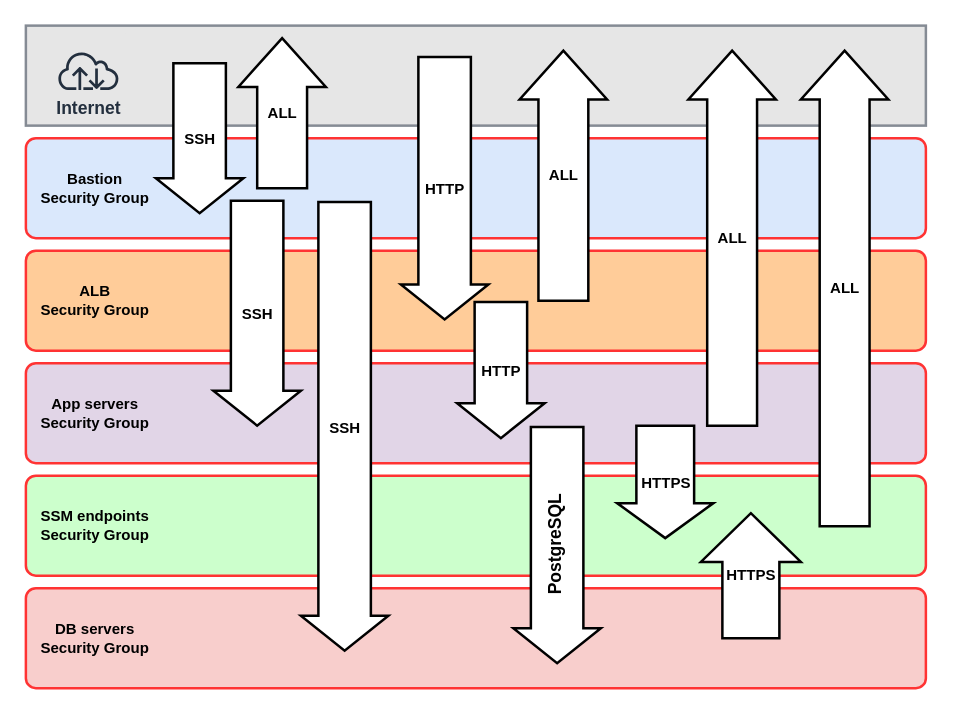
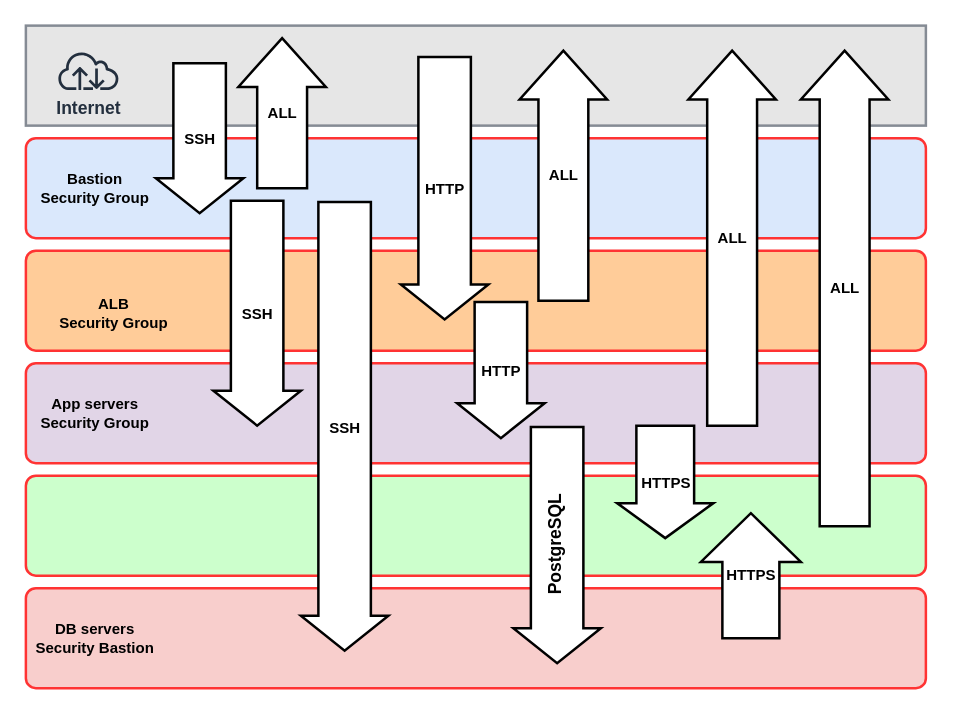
  <mxCell id="0" />
  <mxCell id="1" parent="0" />
  <mxCell id="2" value="" style="rounded=1;arcSize=10;strokeColor=#FF3333;fillColor=#dae8fc;strokeWidth=2;fontStyle=1" parent="1" vertex="1"><mxGeometry x="20" y="110" width="720" height="80" as="geometry" /></mxCell>
  <mxCell id="3" value="&lt;span&gt;&lt;font&gt;Bastion&lt;br&gt;Security Group&lt;br&gt;&lt;/font&gt;&lt;/span&gt;" style="text;html=1;align=center;verticalAlign=middle;resizable=0;points=[];autosize=1;strokeColor=none;fillColor=none;fontStyle=1;fontColor=#000000;" parent="1" vertex="1"><mxGeometry x="20" y="130" width="110" height="40" as="geometry" /></mxCell>
  <mxCell id="4" value="" style="rounded=1;arcSize=10;strokeColor=#FF3333;fillColor=#FFCC99;gradientColor=none;strokeWidth=2;fontStyle=1" parent="1" vertex="1"><mxGeometry x="20" y="200" width="720" height="80" as="geometry" /></mxCell>
- <mxCell id="5" value="&lt;span&gt;&lt;font&gt;ALB&lt;br&gt;Security Group&lt;br&gt;&lt;/font&gt;&lt;/span&gt;" style="text;html=1;align=center;verticalAlign=middle;resizable=0;points=[];autosize=1;strokeColor=none;fillColor=none;fontStyle=1;fontColor=#000000;" parent="1" vertex="1"><mxGeometry x="20" y="220" width="110" height="40" as="geometry" /></mxCell>
+ <mxCell id="5" value="&lt;span&gt;&lt;font&gt;ALB&lt;br&gt;Security Group&lt;br&gt;&lt;/font&gt;&lt;/span&gt;" style="text;html=1;align=center;verticalAlign=middle;resizable=0;points=[];autosize=1;strokeColor=none;fillColor=none;fontStyle=1;fontColor=#000000;" parent="1" vertex="1"><mxGeometry x="35" y="230" width="110" height="40" as="geometry" /></mxCell>
  <mxCell id="6" value="" style="rounded=1;arcSize=10;strokeColor=#FF3333;fillColor=#e1d5e7;strokeWidth=2;fontStyle=1" parent="1" vertex="1"><mxGeometry x="20" y="290" width="720" height="80" as="geometry" /></mxCell>
  <mxCell id="7" value="&lt;span&gt;&lt;font&gt;App servers&lt;br&gt;Security Group&lt;br&gt;&lt;/font&gt;&lt;/span&gt;" style="text;html=1;align=center;verticalAlign=middle;resizable=0;points=[];autosize=1;strokeColor=none;fillColor=none;fontStyle=1;fontColor=#000000;" parent="1" vertex="1"><mxGeometry x="20" y="310" width="110" height="40" as="geometry" /></mxCell>
  <mxCell id="8" value="" style="outlineConnect=0;gradientColor=none;html=1;whiteSpace=wrap;fontSize=12;fontStyle=1;strokeColor=#858B94;fillColor=#E6E6E6;verticalAlign=top;align=center;fontColor=#858B94;spacingTop=3;strokeWidth=2;" parent="1" vertex="1"><mxGeometry x="20" y="20" width="720" height="80" as="geometry" /></mxCell>
  <mxCell id="9" value="Internet" style="sketch=0;outlineConnect=0;fontColor=#232F3E;gradientColor=none;strokeColor=#232F3E;fillColor=#E6E6E6;dashed=0;verticalLabelPosition=bottom;verticalAlign=top;align=center;html=1;fontSize=14;fontStyle=1;aspect=fixed;shape=mxgraph.aws4.resourceIcon;resIcon=mxgraph.aws4.internet;spacingTop=-15;" parent="1" vertex="1"><mxGeometry x="40" y="26" width="60" height="60" as="geometry" /></mxCell>
  <mxCell id="10" value="&lt;span&gt;&lt;font color=&quot;#000000&quot; style=&quot;font-size: 12px;&quot;&gt;SSH&lt;/font&gt;&lt;/span&gt;" style="html=1;shadow=0;dashed=0;align=center;verticalAlign=middle;shape=mxgraph.arrows2.arrow;dy=0.4;dx=28;direction=south;notch=0;strokeWidth=2;fontSize=14;fontColor=#ff0000;fontStyle=1" parent="1" vertex="1"><mxGeometry x="124" y="50" width="70" height="120" as="geometry" /></mxCell>
  <mxCell id="11" value="&lt;span&gt;&lt;font color=&quot;#000000&quot; style=&quot;font-size: 12px;&quot;&gt;HTTP&lt;/font&gt;&lt;/span&gt;" style="html=1;shadow=0;dashed=0;align=center;verticalAlign=middle;shape=mxgraph.arrows2.arrow;dy=0.4;dx=28;direction=south;notch=0;strokeWidth=2;fontSize=14;fontColor=#ff0000;fontStyle=1" parent="1" vertex="1"><mxGeometry x="320" y="45" width="70" height="210" as="geometry" /></mxCell>
  <mxCell id="12" value="&lt;span&gt;&lt;font color=&quot;#000000&quot; style=&quot;font-size: 12px;&quot;&gt;HTTP&lt;/font&gt;&lt;/span&gt;" style="html=1;shadow=0;dashed=0;align=center;verticalAlign=middle;shape=mxgraph.arrows2.arrow;dy=0.4;dx=28;direction=south;notch=0;strokeWidth=2;fontSize=14;fontColor=#ff0000;fontStyle=1" parent="1" vertex="1"><mxGeometry x="365" y="241" width="70" height="109" as="geometry" /></mxCell>
  <mxCell id="13" value="ALL" style="html=1;shadow=0;dashed=0;align=center;verticalAlign=middle;shape=mxgraph.arrows2.arrow;dy=0.43;dx=39;direction=north;notch=0;strokeWidth=2;fontSize=12;fontColor=#000000;fontStyle=1" parent="1" vertex="1"><mxGeometry x="550" y="40" width="70" height="300" as="geometry" /></mxCell>
  <mxCell id="14" value="ALL" style="html=1;shadow=0;dashed=0;align=center;verticalAlign=middle;shape=mxgraph.arrows2.arrow;dy=0.43;dx=39;direction=north;notch=0;strokeWidth=2;fontSize=12;fontColor=#000000;fontStyle=1" parent="1" vertex="1"><mxGeometry x="415" y="40" width="70" height="200" as="geometry" /></mxCell>
  <mxCell id="15" value="ALL" style="html=1;shadow=0;dashed=0;align=center;verticalAlign=middle;shape=mxgraph.arrows2.arrow;dy=0.43;dx=39;direction=north;notch=0;strokeWidth=2;fontSize=12;fontColor=#000000;fontStyle=1" parent="1" vertex="1"><mxGeometry x="190" y="30" width="70" height="120" as="geometry" /></mxCell>
  <mxCell id="16" value="&lt;span&gt;&lt;font color=&quot;#000000&quot; style=&quot;font-size: 12px;&quot;&gt;SSH&lt;br&gt;&lt;/font&gt;&lt;/span&gt;" style="html=1;shadow=0;dashed=0;align=center;verticalAlign=middle;shape=mxgraph.arrows2.arrow;dy=0.4;dx=28;direction=south;notch=0;strokeWidth=2;fontSize=14;fontColor=#ff0000;fontStyle=1" parent="1" vertex="1"><mxGeometry x="170" y="160" width="70" height="180" as="geometry" /></mxCell>
  <mxCell id="17" value="" style="rounded=1;arcSize=10;strokeColor=#FF3333;fillColor=#CCFFCC;gradientColor=none;strokeWidth=2;fontStyle=1" vertex="1" parent="1"><mxGeometry x="20" y="380" width="720" height="80" as="geometry" /></mxCell>
  <mxCell id="18" value="" style="rounded=1;arcSize=10;strokeColor=#FF3333;fillColor=#f8cecc;strokeWidth=2;fontStyle=1" vertex="1" parent="1"><mxGeometry x="20" y="470" width="720" height="80" as="geometry" /></mxCell>
- <mxCell id="19" value="&lt;span&gt;&lt;font&gt;SSM endpoints&lt;br&gt;Security Group&lt;br&gt;&lt;/font&gt;&lt;/span&gt;" style="text;html=1;align=center;verticalAlign=middle;resizable=0;points=[];autosize=1;strokeColor=none;fillColor=none;fontStyle=1;fontColor=#000000;" vertex="1" parent="1"><mxGeometry x="20" y="400" width="110" height="40" as="geometry" /></mxCell>
- <mxCell id="20" value="&lt;span&gt;&lt;font&gt;DB servers&lt;br&gt;Security Group&lt;br&gt;&lt;/font&gt;&lt;/span&gt;" style="text;html=1;align=center;verticalAlign=middle;resizable=0;points=[];autosize=1;strokeColor=none;fillColor=none;fontStyle=1;fontColor=#000000;" vertex="1" parent="1"><mxGeometry x="20" y="490" width="110" height="40" as="geometry" /></mxCell>
+ <mxCell id="20" value="&lt;span&gt;&lt;font&gt;DB servers&lt;br&gt;Security Bastion&lt;br&gt;&lt;/font&gt;&lt;/span&gt;" style="text;html=1;align=center;verticalAlign=middle;resizable=0;points=[];autosize=1;strokeColor=none;fillColor=none;fontStyle=1;fontColor=#000000;" vertex="1" parent="1"><mxGeometry x="20" y="490" width="110" height="40" as="geometry" /></mxCell>
  <mxCell id="21" value="&lt;span&gt;&lt;font color=&quot;#000000&quot; style=&quot;font-size: 12px;&quot;&gt;SSH&lt;br&gt;&lt;/font&gt;&lt;/span&gt;" style="html=1;shadow=0;dashed=0;align=center;verticalAlign=middle;shape=mxgraph.arrows2.arrow;dy=0.4;dx=28;direction=south;notch=0;strokeWidth=2;fontSize=14;fontColor=#ff0000;fontStyle=1" vertex="1" parent="1"><mxGeometry x="240" y="161" width="70" height="359" as="geometry" /></mxCell>
  <mxCell id="22" value="" style="html=1;shadow=0;dashed=0;align=center;verticalAlign=middle;shape=mxgraph.arrows2.arrow;dy=0.4;dx=28;direction=south;notch=0;strokeWidth=2;fontSize=14;fontColor=#ff0000;rotation=0;fontStyle=1" vertex="1" parent="1"><mxGeometry x="410" y="341" width="70" height="189" as="geometry" /></mxCell>
  <mxCell id="23" value="&lt;span&gt;&lt;font style=&quot;font-size: 14px;&quot;&gt;PostgreSQL&lt;/font&gt;&lt;/span&gt;" style="text;html=1;align=center;verticalAlign=middle;resizable=0;points=[];autosize=1;strokeColor=none;fillColor=none;rotation=270;fontStyle=1" vertex="1" parent="1"><mxGeometry x="393" y="420.5" width="100" height="30" as="geometry" /></mxCell>
  <mxCell id="24" value="&lt;span&gt;&lt;font color=&quot;#000000&quot; style=&quot;font-size: 12px;&quot;&gt;HTTPS&lt;/font&gt;&lt;/span&gt;" style="html=1;shadow=0;dashed=0;align=center;verticalAlign=middle;shape=mxgraph.arrows2.arrow;dy=0.4;dx=28;direction=south;notch=0;strokeWidth=2;fontSize=14;fontColor=#ff0000;fontStyle=1" vertex="1" parent="1"><mxGeometry x="493" y="340" width="77" height="90" as="geometry" /></mxCell>
  <mxCell id="25" value="HTTPS" style="html=1;shadow=0;dashed=0;align=center;verticalAlign=middle;shape=mxgraph.arrows2.arrow;dy=0.43;dx=39;direction=north;notch=0;strokeWidth=2;fontSize=12;fontColor=#000000;fontStyle=1" vertex="1" parent="1"><mxGeometry x="560" y="410" width="80" height="100" as="geometry" /></mxCell>
  <mxCell id="26" value="ALL" style="html=1;shadow=0;dashed=0;align=center;verticalAlign=middle;shape=mxgraph.arrows2.arrow;dy=0.43;dx=39;direction=north;notch=0;strokeWidth=2;fontSize=12;fontColor=#000000;fontStyle=1" vertex="1" parent="1"><mxGeometry x="640" y="40" width="70" height="380.5" as="geometry" /></mxCell>
